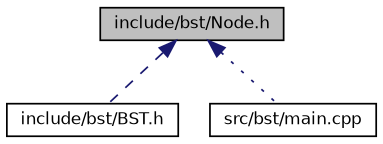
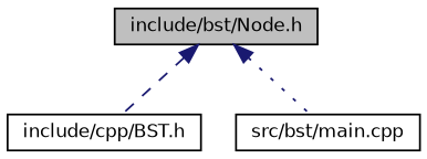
  digraph {
    node [color=black fillcolor=white fontname=Helvetica fontsize=10 shape=record style=filled]
    edge [color=midnightblue dir=back fontname=Helvetica fontsize=10 labelfontname=Helvetica labelfontsize=10]
    n1 [fillcolor=grey75 fontcolor=black height=0.2 label="include/bst/Node.h" width=0.4]
-   n2 [height=0.2 label="include/bst/BST.h" width=0.4]
+   n2 [height=0.2 label="include/cpp/BST.h" width=0.4]
    n3 [height=0.2 label="src/bst/main.cpp" width=0.4]
    n1 -> n2 [style=dashed]
    n1 -> n3 [style=dotted]
  }
